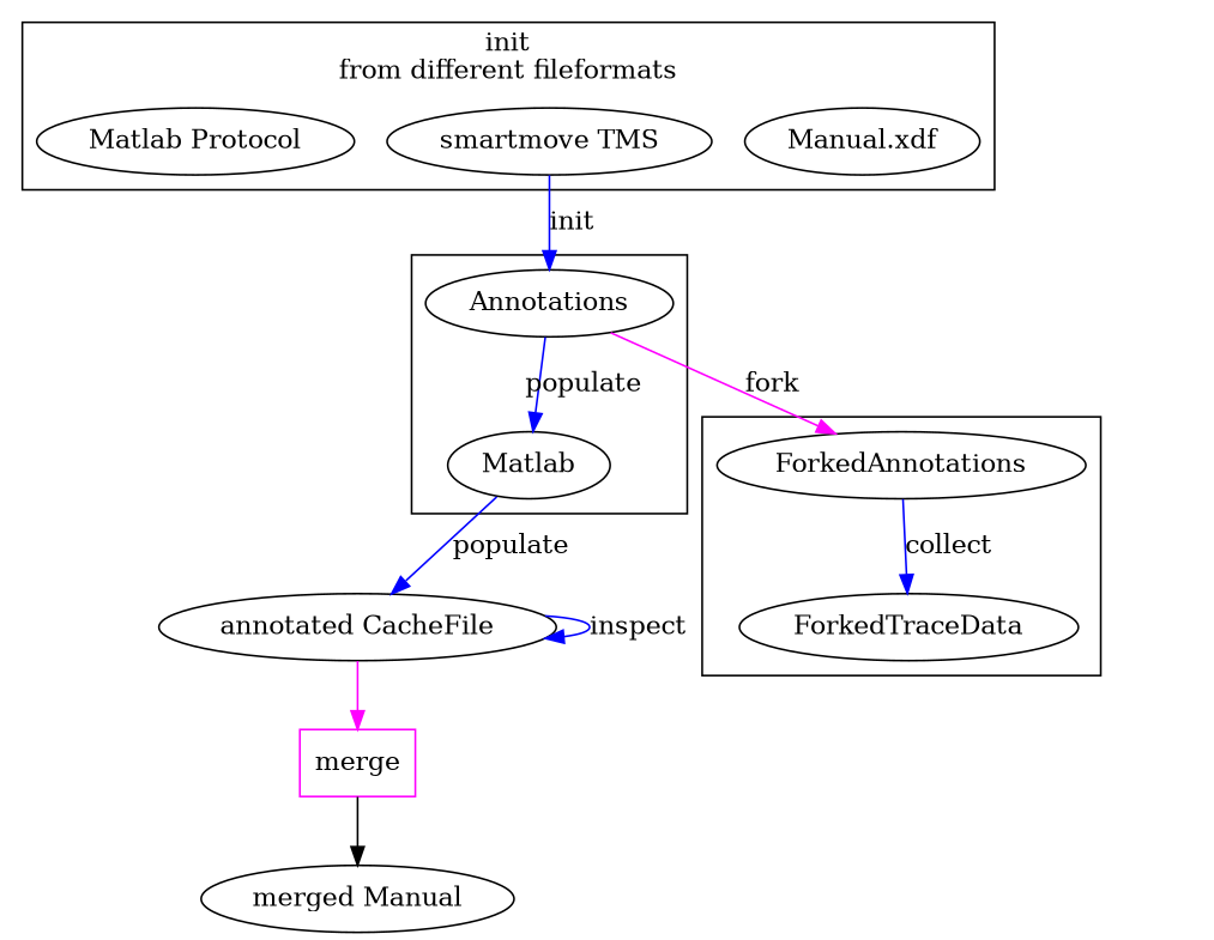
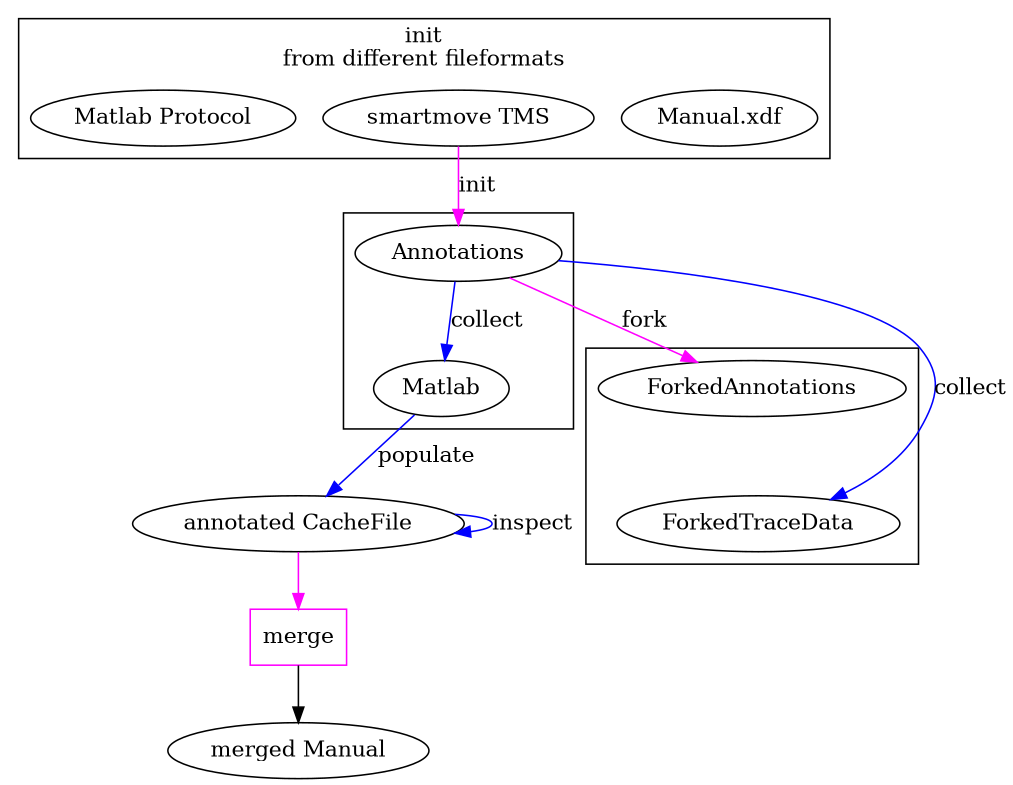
  digraph {
    compound=true
    edge [color=blue]
    n1 [label="Manual.xdf"]
    n2 [label="smartmove TMS"]
    n3 [label="Matlab Protocol"]
    Annotations
    n5 [label=Matlab]
    ForkedAnnotations
    ForkedTraceData
    n8 [label="annotated CacheFile"]
    merge [color=magenta shape=rect]
    n10 [label="merged Manual"]
    subgraph cluster_1 {
      label="init\nfrom different fileformats"
      n1
      n2
      n3
    }
    subgraph cluster_2 {
      rank=1
      Annotations
      n5
    }
    subgraph cluster_3 {
      rank=1
      ForkedAnnotations
      ForkedTraceData
    }
-   n2 -> Annotations [label=init]
-   Annotations -> n5 [label=populate]
+   n2 -> Annotations [color=magenta label=init]
+   Annotations -> n5 [label=collect]
    Annotations -> ForkedAnnotations [color=magenta label=fork]
    n5 -> n8 [label=populate]
-   ForkedAnnotations -> ForkedTraceData [label=collect]
+   Annotations -> ForkedTraceData [label=collect]
    n8 -> n8 [label=inspect]
    n8 -> merge [color=magenta]
    merge -> n10 [color=""]
  }
